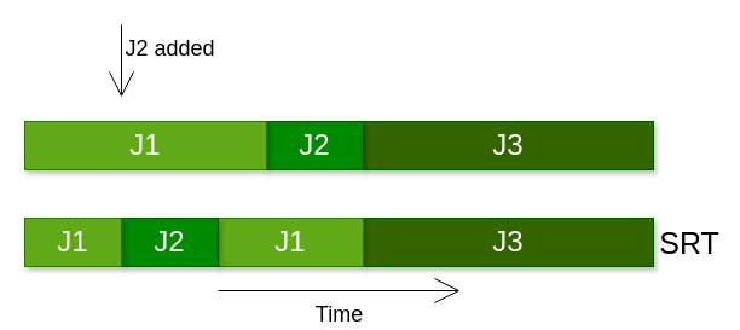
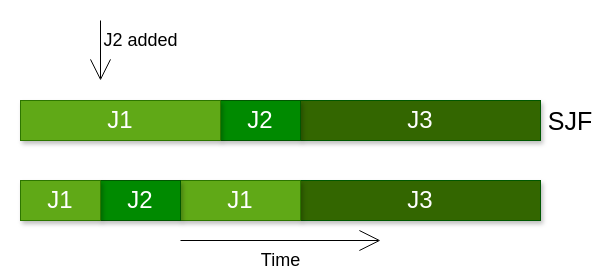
  <mxCell id="0" />
  <mxCell id="1" parent="0" />
  <mxCell id="2" value="J3" style="rounded=0;whiteSpace=wrap;html=1;fontSize=24;strokeColor=#005700;fontColor=#ffffff;shadow=1;fillColor=#336600;" vertex="1" parent="1"><mxGeometry x="300" y="180" width="240" height="40" as="geometry" /></mxCell>
  <mxCell id="3" value="J3" style="rounded=0;whiteSpace=wrap;html=1;fontSize=24;strokeColor=#005700;fontColor=#ffffff;shadow=1;fillColor=#336600;" vertex="1" parent="1"><mxGeometry x="300" y="100" width="240" height="40" as="geometry" /></mxCell>
  <mxCell id="4" value="J1" style="rounded=0;whiteSpace=wrap;html=1;fontSize=24;fillColor=#60a917;strokeColor=#2D7600;fontColor=#ffffff;shadow=1;" vertex="1" parent="1"><mxGeometry x="180" y="180" width="120" height="40" as="geometry" /></mxCell>
  <mxCell id="5" value="J2" style="rounded=0;whiteSpace=wrap;html=1;fontSize=24;fillColor=#008a00;strokeColor=#005700;fontColor=#ffffff;shadow=1;" vertex="1" parent="1"><mxGeometry x="100" y="180" width="80" height="40" as="geometry" /></mxCell>
  <mxCell id="6" value="J1" style="rounded=0;whiteSpace=wrap;html=1;fontSize=24;fillColor=#60a917;strokeColor=#2D7600;fontColor=#ffffff;shadow=1;" vertex="1" parent="1"><mxGeometry x="20" y="180" width="80" height="40" as="geometry" /></mxCell>
  <mxCell id="7" value="J2" style="rounded=0;whiteSpace=wrap;html=1;fontSize=24;fillColor=#008a00;strokeColor=#005700;fontColor=#ffffff;shadow=1;" vertex="1" parent="1"><mxGeometry x="220" y="100" width="80" height="40" as="geometry" /></mxCell>
  <mxCell id="8" value="J1" style="rounded=0;whiteSpace=wrap;html=1;fontSize=24;fillColor=#60a917;strokeColor=#2D7600;fontColor=#ffffff;shadow=1;" vertex="1" parent="1"><mxGeometry x="20" y="100" width="200" height="40" as="geometry" /></mxCell>
  <mxCell id="9" value="Time" style="endArrow=open;html=1;endFill=0;endSize=19;fontSize=18;" edge="1" parent="1"><mxGeometry y="-20" width="50" height="50" relative="1" as="geometry"><mxPoint x="180" y="240" as="sourcePoint" /><mxPoint x="380" y="240" as="targetPoint" /><mxPoint as="offset" /></mxGeometry></mxCell>
  <mxCell id="10" value="J2 added" style="endArrow=open;html=1;endFill=0;endSize=19;fontSize=18;" edge="1" parent="1"><mxGeometry x="-0.333" y="40" width="50" height="50" relative="1" as="geometry"><mxPoint x="100" y="20" as="sourcePoint" /><mxPoint x="100" y="80" as="targetPoint" /><mxPoint as="offset" /></mxGeometry></mxCell>
- <mxCell id="12" value="SRT" style="text;html=1;strokeColor=none;fillColor=none;align=center;verticalAlign=middle;whiteSpace=wrap;rounded=0;fontSize=25;" vertex="1" parent="1"><mxGeometry x="550" y="190" width="40" height="20" as="geometry" /></mxCell>
+ <mxCell id="11" value="SJF" style="text;html=1;strokeColor=none;fillColor=none;align=center;verticalAlign=middle;whiteSpace=wrap;rounded=0;fontSize=25;" vertex="1" parent="1"><mxGeometry x="550" y="110" width="40" height="20" as="geometry" /></mxCell>
